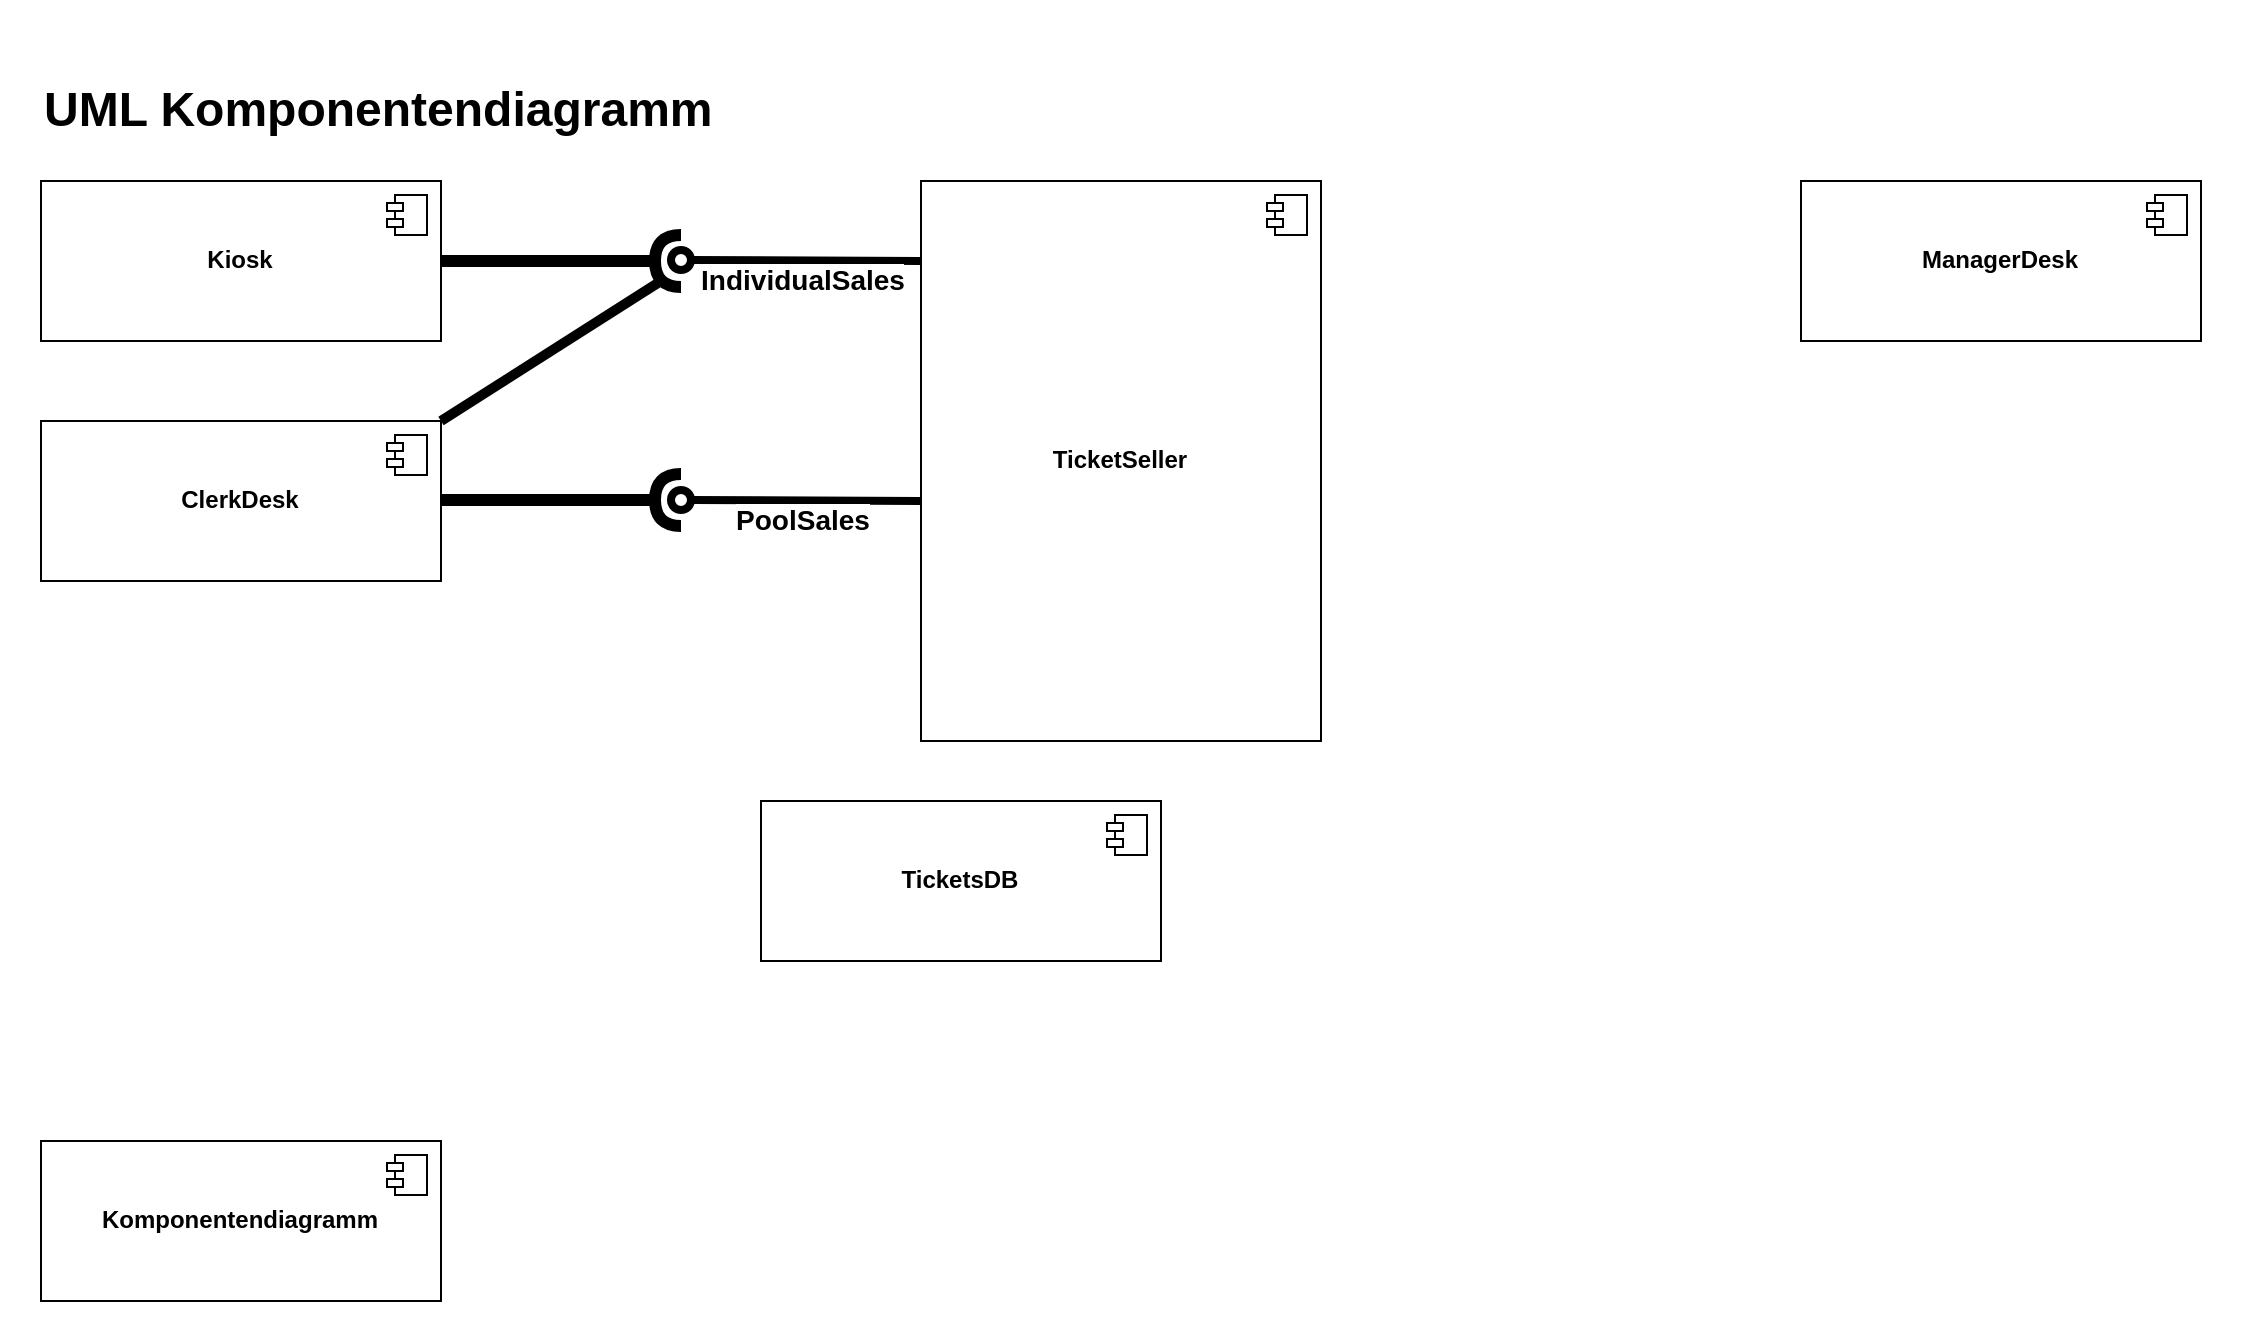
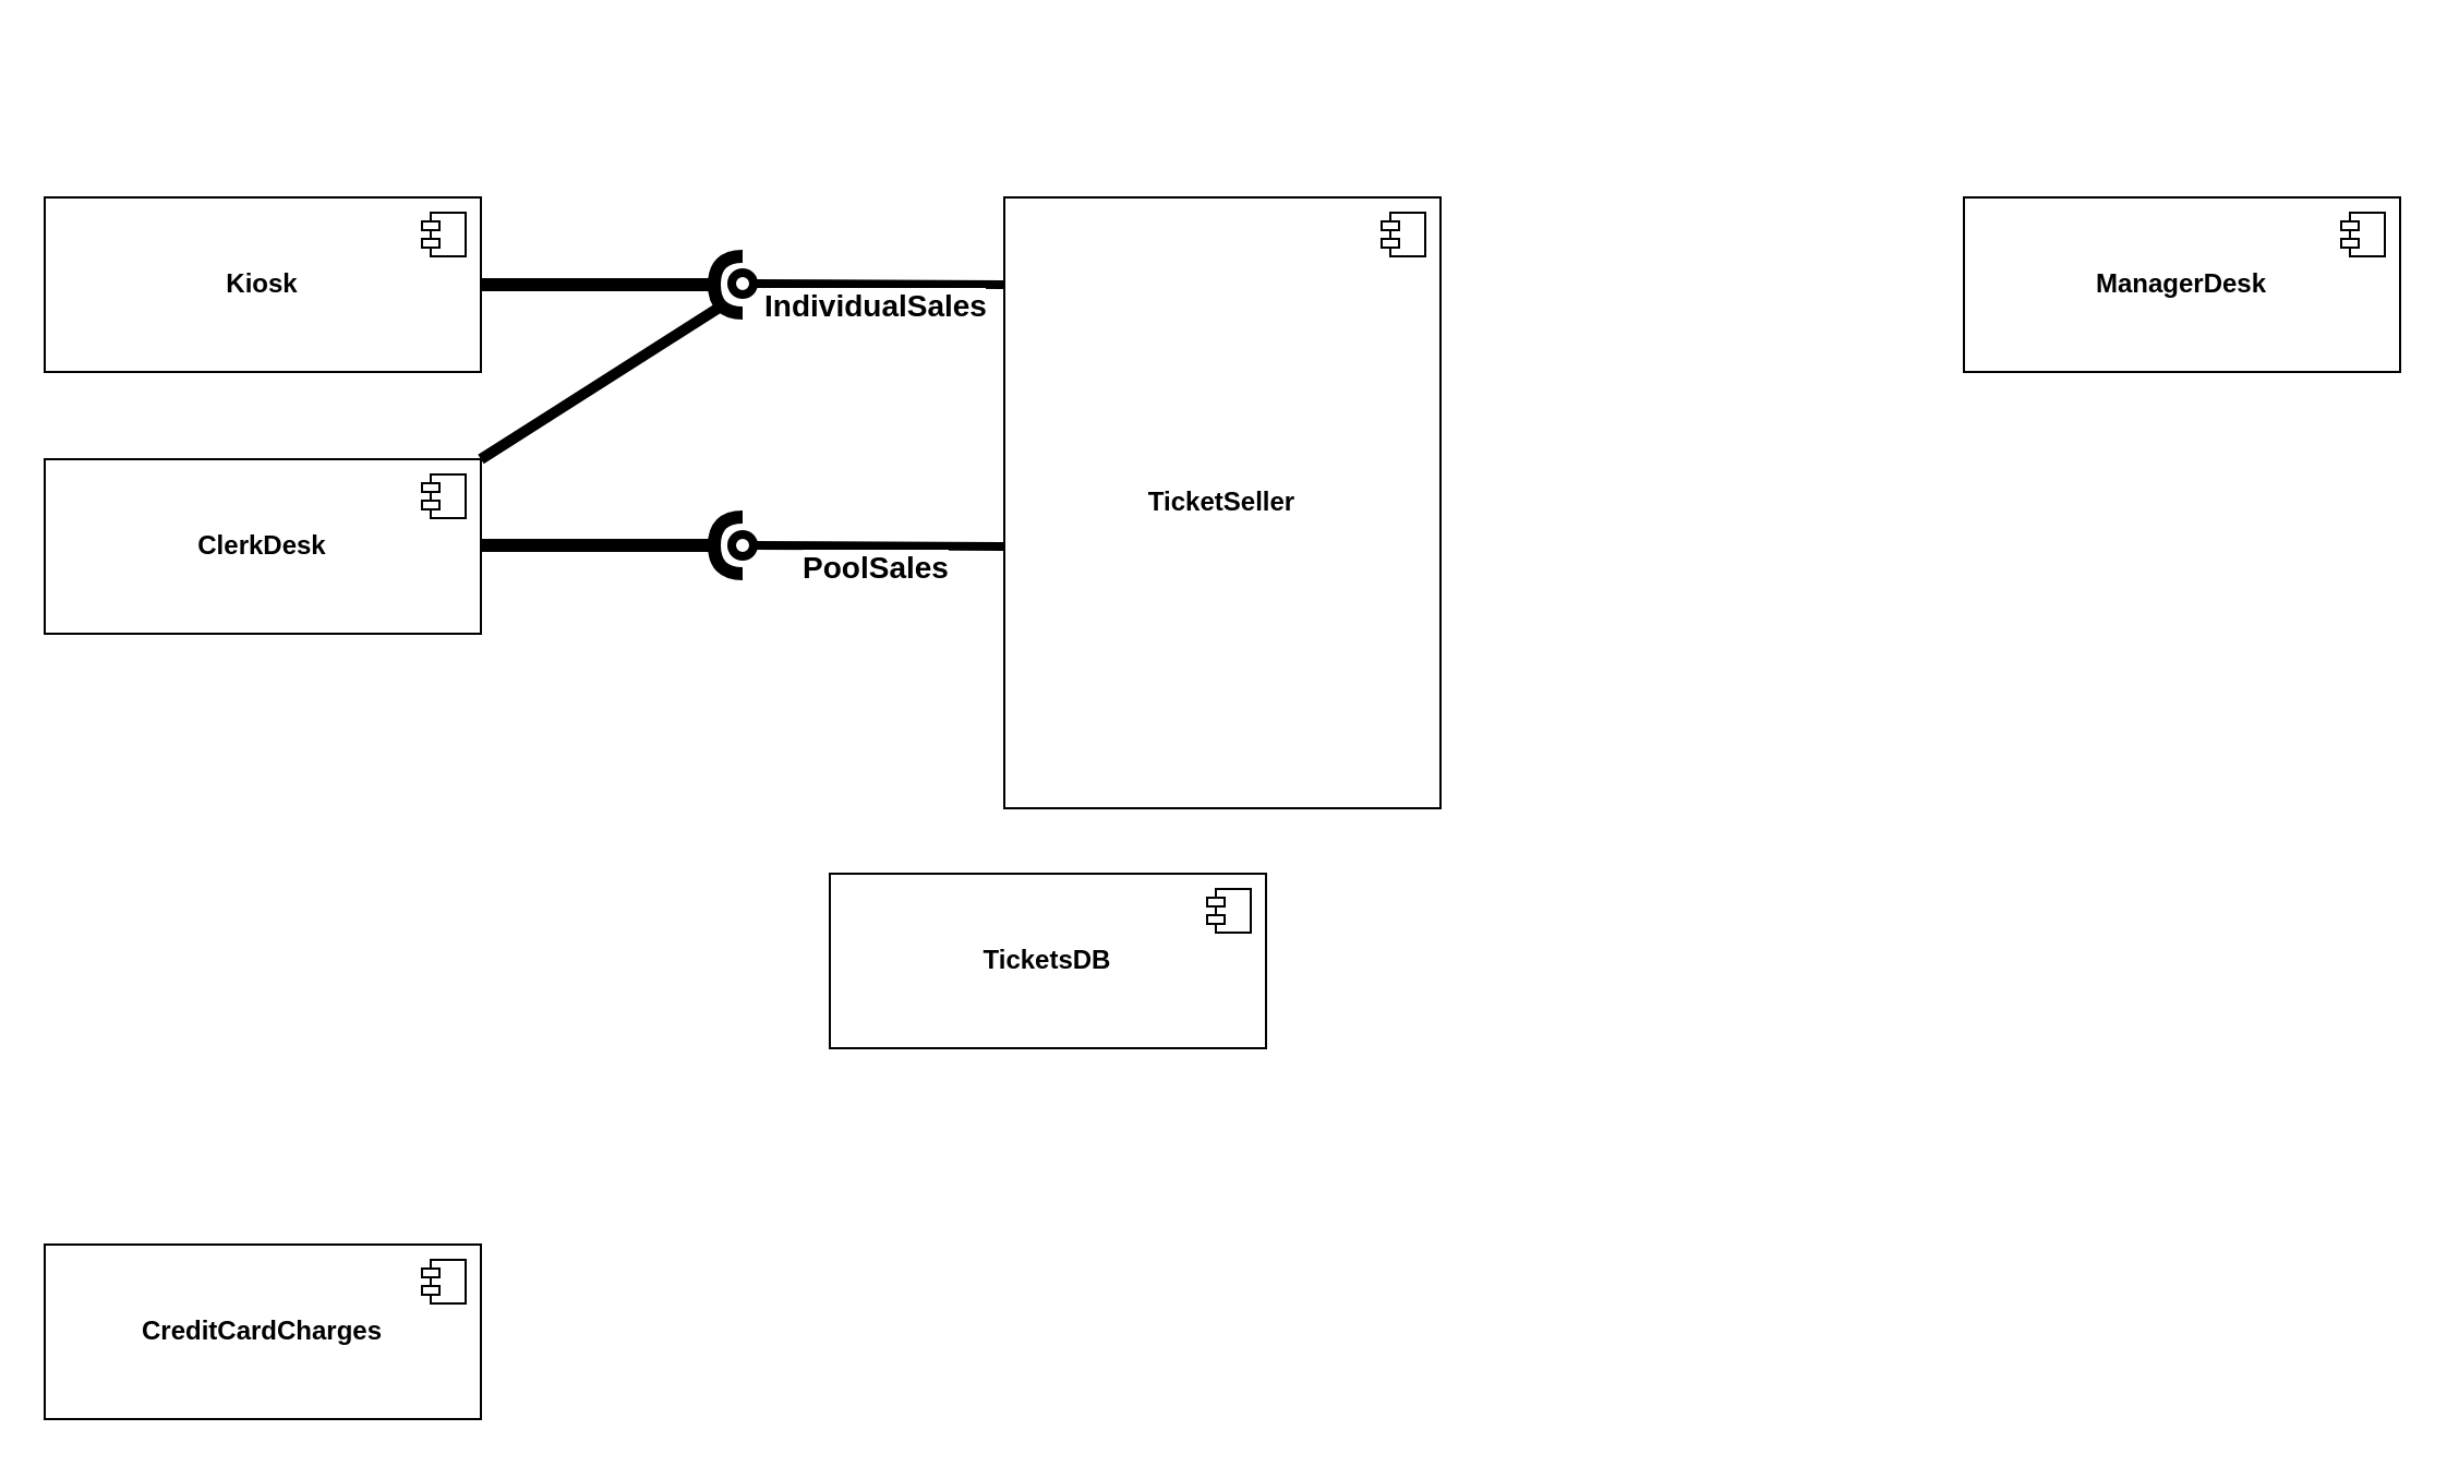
  <mxCell id="0" />
  <mxCell id="1" parent="0" />
- <mxCell id="2" value="&lt;div align=&quot;left&quot;&gt;&lt;font size=&quot;1&quot;&gt;&lt;b&gt;&lt;font style=&quot;font-size: 24px;&quot;&gt;UML Komponentendiagramm&lt;/font&gt;&lt;/b&gt;&lt;/font&gt;&lt;/div&gt;" style="text;html=1;strokeColor=none;fillColor=none;align=left;verticalAlign=middle;whiteSpace=wrap;rounded=0;" vertex="1" parent="1"><mxGeometry x="20" y="20" width="360" height="70" as="geometry" /></mxCell>
  <mxCell id="3" value="&lt;b&gt;Kiosk&lt;/b&gt;" style="html=1;dropTarget=0;whiteSpace=wrap;" vertex="1" parent="1"><mxGeometry x="20" y="90" width="200" height="80" as="geometry" /></mxCell>
  <mxCell id="4" value="" style="shape=module;jettyWidth=8;jettyHeight=4;" vertex="1" parent="3"><mxGeometry x="1" width="20" height="20" relative="1" as="geometry"><mxPoint x="-27" y="7" as="offset" /></mxGeometry></mxCell>
  <mxCell id="5" value="" style="rounded=0;orthogonalLoop=1;jettySize=auto;html=1;endArrow=halfCircle;endFill=0;endSize=6;strokeWidth=6;sketch=0;" edge="1" parent="1"><mxGeometry relative="1" as="geometry"><mxPoint x="220" y="130" as="sourcePoint" /><mxPoint x="340" y="130" as="targetPoint" /></mxGeometry></mxCell>
  <mxCell id="6" value="" style="rounded=0;orthogonalLoop=1;jettySize=auto;html=1;endArrow=oval;endFill=0;sketch=0;sourcePerimeterSpacing=0;targetPerimeterSpacing=0;endSize=10;strokeWidth=4;" edge="1" parent="1"><mxGeometry relative="1" as="geometry"><mxPoint x="460" y="130" as="sourcePoint" /><mxPoint x="340" y="129.5" as="targetPoint" /></mxGeometry></mxCell>
  <mxCell id="7" value="&lt;b&gt;&lt;font style=&quot;font-size: 14px;&quot;&gt;IndividualSales&lt;/font&gt;&lt;/b&gt;" style="edgeLabel;html=1;align=center;verticalAlign=middle;resizable=0;points=[];" vertex="1" connectable="0" parent="6"><mxGeometry x="0.0" y="-4" relative="1" as="geometry"><mxPoint y="14" as="offset" /></mxGeometry></mxCell>
  <mxCell id="8" value="" style="ellipse;whiteSpace=wrap;html=1;align=center;aspect=fixed;fillColor=none;strokeColor=none;resizable=0;perimeter=centerPerimeter;rotatable=0;allowArrows=0;points=[];outlineConnect=1;strokeWidth=4;" vertex="1" parent="1"><mxGeometry x="295" y="350" width="10" height="10" as="geometry" /></mxCell>
  <mxCell id="9" value="&lt;b&gt;TicketSeller&lt;/b&gt;" style="html=1;dropTarget=0;whiteSpace=wrap;" vertex="1" parent="1"><mxGeometry x="460" y="90" width="200" height="280" as="geometry" /></mxCell>
  <mxCell id="10" value="" style="shape=module;jettyWidth=8;jettyHeight=4;" vertex="1" parent="9"><mxGeometry x="1" width="20" height="20" relative="1" as="geometry"><mxPoint x="-27" y="7" as="offset" /></mxGeometry></mxCell>
  <mxCell id="11" value="&lt;b&gt;ClerkDesk&lt;/b&gt;" style="html=1;dropTarget=0;whiteSpace=wrap;" vertex="1" parent="1"><mxGeometry x="20" y="210" width="200" height="80" as="geometry" /></mxCell>
  <mxCell id="12" value="" style="shape=module;jettyWidth=8;jettyHeight=4;" vertex="1" parent="11"><mxGeometry x="1" width="20" height="20" relative="1" as="geometry"><mxPoint x="-27" y="7" as="offset" /></mxGeometry></mxCell>
  <mxCell id="13" value="&lt;b&gt;ManagerDesk&lt;br&gt;&lt;/b&gt;" style="html=1;dropTarget=0;whiteSpace=wrap;" vertex="1" parent="1"><mxGeometry x="900" y="90" width="200" height="80" as="geometry" /></mxCell>
  <mxCell id="14" value="" style="shape=module;jettyWidth=8;jettyHeight=4;" vertex="1" parent="13"><mxGeometry x="1" width="20" height="20" relative="1" as="geometry"><mxPoint x="-27" y="7" as="offset" /></mxGeometry></mxCell>
  <mxCell id="15" value="&lt;b&gt;TicketsDB&lt;/b&gt;" style="html=1;dropTarget=0;whiteSpace=wrap;" vertex="1" parent="1"><mxGeometry x="380" y="400" width="200" height="80" as="geometry" /></mxCell>
  <mxCell id="16" value="" style="shape=module;jettyWidth=8;jettyHeight=4;" vertex="1" parent="15"><mxGeometry x="1" width="20" height="20" relative="1" as="geometry"><mxPoint x="-27" y="7" as="offset" /></mxGeometry></mxCell>
- <mxCell id="17" value="&lt;b&gt;Komponentendiagramm&lt;/b&gt;" style="html=1;dropTarget=0;whiteSpace=wrap;" vertex="1" parent="1"><mxGeometry x="20" y="570" width="200" height="80" as="geometry" /></mxCell>
+ <mxCell id="17" value="&lt;b&gt;CreditCardCharges&lt;/b&gt;" style="html=1;dropTarget=0;whiteSpace=wrap;" vertex="1" parent="1"><mxGeometry x="20" y="570" width="200" height="80" as="geometry" /></mxCell>
  <mxCell id="18" value="" style="shape=module;jettyWidth=8;jettyHeight=4;" vertex="1" parent="17"><mxGeometry x="1" width="20" height="20" relative="1" as="geometry"><mxPoint x="-27" y="7" as="offset" /></mxGeometry></mxCell>
  <mxCell id="19" value="" style="rounded=0;orthogonalLoop=1;jettySize=auto;html=1;endArrow=none;endFill=0;sketch=0;sourcePerimeterSpacing=0;targetPerimeterSpacing=0;endSize=10;strokeWidth=5;entryX=1;entryY=0;entryDx=0;entryDy=0;" edge="1" parent="1" target="11"><mxGeometry relative="1" as="geometry"><mxPoint x="330" y="140" as="sourcePoint" /><mxPoint x="220" y="249.5" as="targetPoint" /></mxGeometry></mxCell>
  <mxCell id="20" value="" style="rounded=0;orthogonalLoop=1;jettySize=auto;html=1;endArrow=halfCircle;endFill=0;endSize=6;strokeWidth=6;sketch=0;" edge="1" parent="1"><mxGeometry relative="1" as="geometry"><mxPoint x="220" y="249.5" as="sourcePoint" /><mxPoint x="340" y="249.5" as="targetPoint" /></mxGeometry></mxCell>
  <mxCell id="21" value="" style="rounded=0;orthogonalLoop=1;jettySize=auto;html=1;endArrow=oval;endFill=0;sketch=0;sourcePerimeterSpacing=0;targetPerimeterSpacing=0;endSize=10;strokeWidth=4;" edge="1" parent="1"><mxGeometry relative="1" as="geometry"><mxPoint x="460" y="250" as="sourcePoint" /><mxPoint x="340" y="249.5" as="targetPoint" /></mxGeometry></mxCell>
  <mxCell id="22" value="&lt;font size=&quot;1&quot;&gt;&lt;b style=&quot;font-size: 14px;&quot;&gt;PoolSales&lt;/b&gt;&lt;/font&gt;" style="edgeLabel;html=1;align=center;verticalAlign=middle;resizable=0;points=[];" vertex="1" connectable="0" parent="21"><mxGeometry x="0.0" y="-4" relative="1" as="geometry"><mxPoint y="14" as="offset" /></mxGeometry></mxCell>
